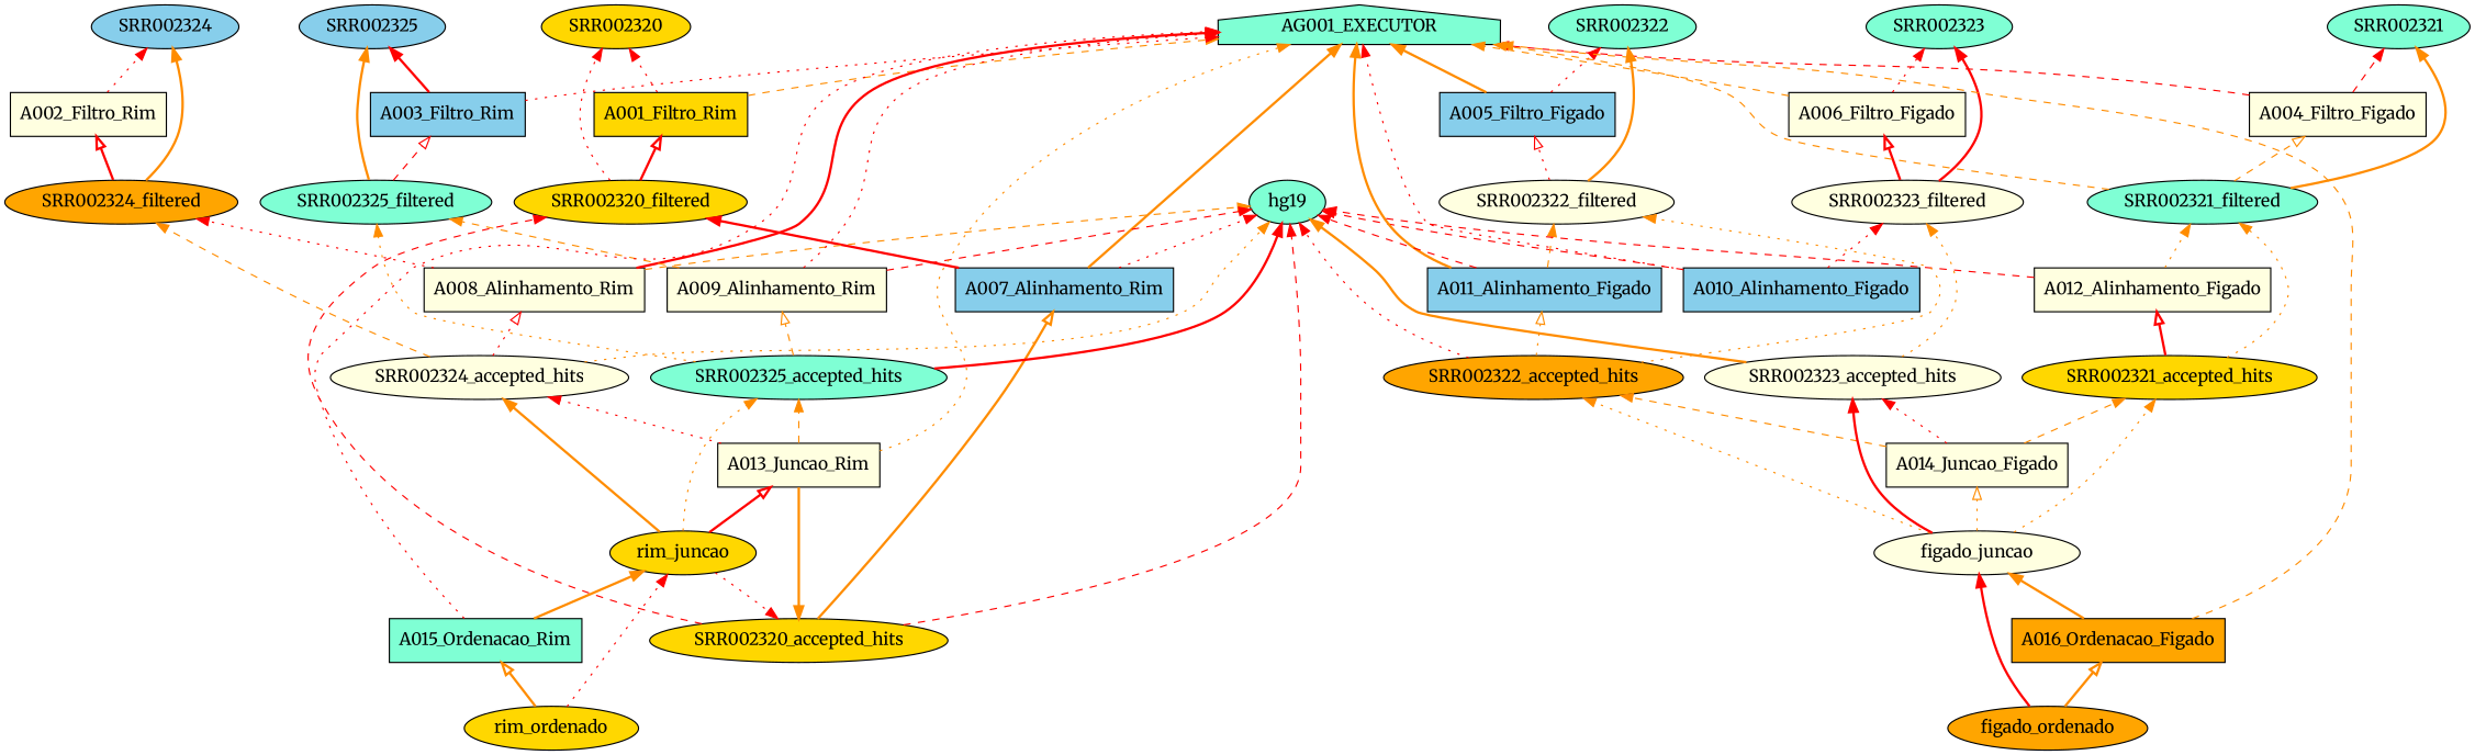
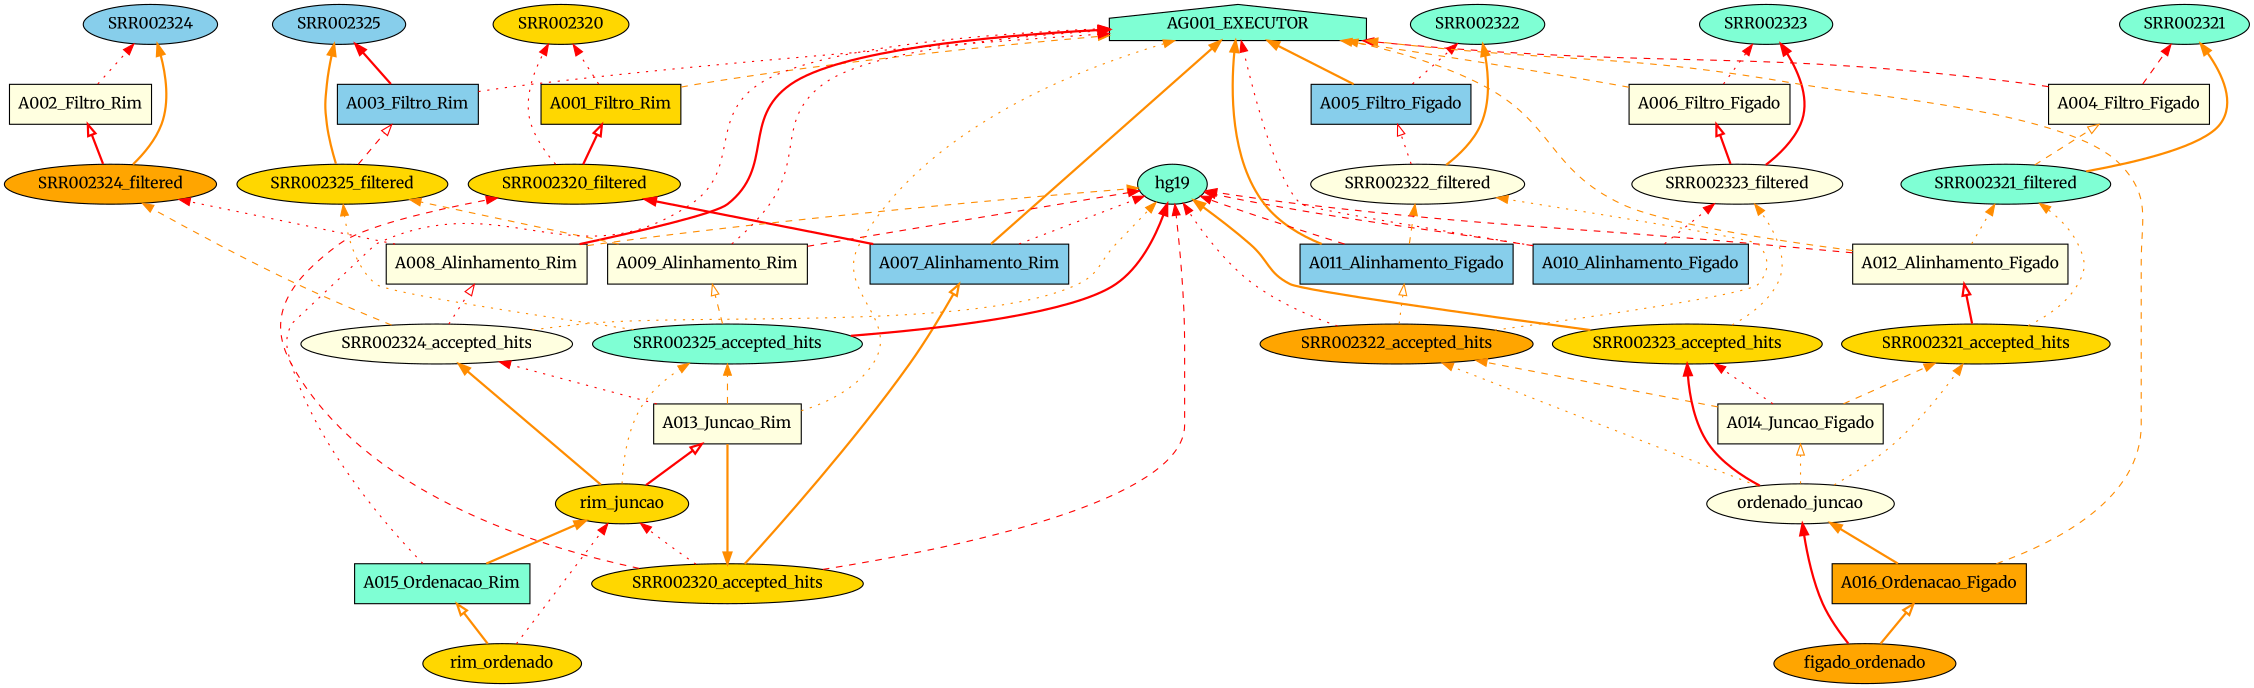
  digraph {
    fontname=Merriweather
    fontsize=500
    rankdir=BT
    node [distortion=0.0 fillcolor=lightyellow fontname=Merriweather orientation=0.0 shape=ellipse skew=0.0 style=filled]
    edge [color=darkorange fontname=Merriweather style=dotted]
    A001_Filtro_Rim [fillcolor=gold shape=box]
    AG001_EXECUTOR [fillcolor=aquamarine shape=house]
    SRR002320 [fillcolor=gold]
    A002_Filtro_Rim [shape=box]
    SRR002324 [fillcolor=skyblue]
    A003_Filtro_Rim [fillcolor=skyblue shape=box]
    SRR002325 [fillcolor=skyblue]
    A004_Filtro_Figado [shape=box]
    SRR002321 [fillcolor=aquamarine]
    A005_Filtro_Figado [fillcolor=skyblue shape=box]
    SRR002322 [fillcolor=aquamarine]
    A006_Filtro_Figado [shape=box]
    SRR002323 [fillcolor=aquamarine]
    A007_Alinhamento_Rim [fillcolor=skyblue shape=box]
    hg19 [fillcolor=aquamarine]
    SRR002320_filtered [fillcolor=gold]
    A008_Alinhamento_Rim [shape=box]
    SRR002324_filtered [fillcolor=orange]
    A009_Alinhamento_Rim [shape=box]
-   SRR002325_filtered [fillcolor=aquamarine]
+   SRR002325_filtered [fillcolor=gold]
    A010_Alinhamento_Figado [fillcolor=skyblue shape=box]
    SRR002323_filtered
    A011_Alinhamento_Figado [fillcolor=skyblue shape=box]
    SRR002322_filtered
    A012_Alinhamento_Figado [shape=box]
    SRR002321_filtered [fillcolor=aquamarine]
    A013_Juncao_Rim [shape=box]
    SRR002320_accepted_hits [fillcolor=gold]
    SRR002324_accepted_hits
    SRR002325_accepted_hits [fillcolor=aquamarine]
    A014_Juncao_Figado [shape=box]
    SRR002321_accepted_hits [fillcolor=gold]
    SRR002322_accepted_hits [fillcolor=orange]
-   SRR002323_accepted_hits
+   SRR002323_accepted_hits [fillcolor=gold]
    A015_Ordenacao_Rim [fillcolor=aquamarine shape=box]
    rim_juncao [fillcolor=gold]
    A016_Ordenacao_Figado [fillcolor=orange shape=box]
-   figado_juncao
+   figado_juncao [label=ordenado_juncao]
    rim_ordenado [fillcolor=gold]
    figado_ordenado [fillcolor=orange]
    A001_Filtro_Rim -> AG001_EXECUTOR [style=dashed]
    A001_Filtro_Rim -> SRR002320 [color=red]
    A002_Filtro_Rim -> SRR002324 [color=red]
    A003_Filtro_Rim -> AG001_EXECUTOR [color=red]
    A003_Filtro_Rim -> SRR002325 [color=red style=bold]
    A004_Filtro_Figado -> AG001_EXECUTOR [color=red style=dashed]
    A004_Filtro_Figado -> SRR002321 [color=red style=dashed]
    A005_Filtro_Figado -> AG001_EXECUTOR [style=bold]
    A005_Filtro_Figado -> SRR002322 [color=red]
    A006_Filtro_Figado -> AG001_EXECUTOR [style=dashed]
    A006_Filtro_Figado -> SRR002323 [color=red]
    A007_Alinhamento_Rim -> AG001_EXECUTOR [style=bold]
    A007_Alinhamento_Rim -> hg19 [color=red]
    A007_Alinhamento_Rim -> SRR002320_filtered [color=red style=bold]
    SRR002320_filtered -> A001_Filtro_Rim [arrowhead=empty color=red style=bold]
    SRR002320_filtered -> SRR002320 [color=red]
    A008_Alinhamento_Rim -> AG001_EXECUTOR [color=red style=bold]
    A008_Alinhamento_Rim -> hg19 [style=dashed]
    A008_Alinhamento_Rim -> SRR002324_filtered [color=red]
    SRR002324_filtered -> A002_Filtro_Rim [arrowhead=empty color=red style=bold]
    SRR002324_filtered -> SRR002324 [style=bold]
    A009_Alinhamento_Rim -> AG001_EXECUTOR [color=red]
    A009_Alinhamento_Rim -> hg19 [color=red style=dashed]
    A009_Alinhamento_Rim -> SRR002325_filtered [style=dashed]
    SRR002325_filtered -> A003_Filtro_Rim [arrowhead=empty color=red style=dashed]
    SRR002325_filtered -> SRR002325 [style=bold]
    A010_Alinhamento_Figado -> AG001_EXECUTOR [color=red]
    A010_Alinhamento_Figado -> hg19 [color=red style=dashed]
    A010_Alinhamento_Figado -> SRR002323_filtered [color=red]
    SRR002323_filtered -> A006_Filtro_Figado [arrowhead=empty color=red style=bold]
    SRR002323_filtered -> SRR002323 [color=red style=bold]
    A011_Alinhamento_Figado -> AG001_EXECUTOR [style=bold]
    A011_Alinhamento_Figado -> hg19 [color=red style=dashed]
    A011_Alinhamento_Figado -> SRR002322_filtered [style=dashed]
    SRR002322_filtered -> A005_Filtro_Figado [arrowhead=empty color=red]
    SRR002322_filtered -> SRR002322 [style=bold]
-   SRR002321_filtered -> AG001_EXECUTOR [style=dashed]
+   A012_Alinhamento_Figado -> AG001_EXECUTOR [style=dashed]
    A012_Alinhamento_Figado -> hg19 [color=red style=dashed]
    A012_Alinhamento_Figado -> SRR002321_filtered
    SRR002321_filtered -> A004_Filtro_Figado [arrowhead=empty style=dashed]
    SRR002321_filtered -> SRR002321 [style=bold]
    A013_Juncao_Rim -> AG001_EXECUTOR
    A013_Juncao_Rim -> SRR002320_accepted_hits [style=bold]
    A013_Juncao_Rim -> SRR002324_accepted_hits [color=red]
    A013_Juncao_Rim -> SRR002325_accepted_hits [style=dashed]
    SRR002320_accepted_hits -> A007_Alinhamento_Rim [arrowhead=empty style=bold]
    SRR002320_accepted_hits -> hg19 [color=red style=dashed]
    SRR002320_accepted_hits -> SRR002320_filtered [color=red style=dashed]
    SRR002324_accepted_hits -> hg19
    SRR002324_accepted_hits -> A008_Alinhamento_Rim [arrowhead=empty color=red]
    SRR002324_accepted_hits -> SRR002324_filtered [style=dashed]
    SRR002325_accepted_hits -> hg19 [color=red style=bold]
    SRR002325_accepted_hits -> A009_Alinhamento_Rim [arrowhead=empty style=dashed]
    SRR002325_accepted_hits -> SRR002325_filtered
    A014_Juncao_Figado -> SRR002321_accepted_hits [style=dashed]
    A014_Juncao_Figado -> SRR002322_accepted_hits [style=dashed]
    A014_Juncao_Figado -> SRR002323_accepted_hits [color=red]
    SRR002321_accepted_hits -> A012_Alinhamento_Figado [arrowhead=empty color=red style=bold]
    SRR002321_accepted_hits -> SRR002321_filtered
    SRR002322_accepted_hits -> hg19 [color=red]
    SRR002322_accepted_hits -> A011_Alinhamento_Figado [arrowhead=empty]
    SRR002322_accepted_hits -> SRR002322_filtered
    SRR002323_accepted_hits -> hg19 [style=bold]
    SRR002323_accepted_hits -> SRR002323_filtered
    A015_Ordenacao_Rim -> AG001_EXECUTOR [color=red]
    A015_Ordenacao_Rim -> rim_juncao [style=bold]
    rim_juncao -> A013_Juncao_Rim [arrowhead=empty color=red style=bold]
-   rim_juncao -> SRR002320_accepted_hits [color=red]
+   SRR002320_accepted_hits -> rim_juncao [color=red]
    rim_juncao -> SRR002324_accepted_hits [style=bold]
    rim_juncao -> SRR002325_accepted_hits
    A016_Ordenacao_Figado -> AG001_EXECUTOR [style=dashed]
    A016_Ordenacao_Figado -> figado_juncao [style=bold]
    figado_juncao -> A014_Juncao_Figado [arrowhead=empty]
    figado_juncao -> SRR002321_accepted_hits
    figado_juncao -> SRR002322_accepted_hits
    figado_juncao -> SRR002323_accepted_hits [color=red style=bold]
    rim_ordenado -> A015_Ordenacao_Rim [arrowhead=empty style=bold]
    rim_ordenado -> rim_juncao [color=red]
    figado_ordenado -> A016_Ordenacao_Figado [arrowhead=empty style=bold]
    figado_ordenado -> figado_juncao [color=red style=bold]
  }
